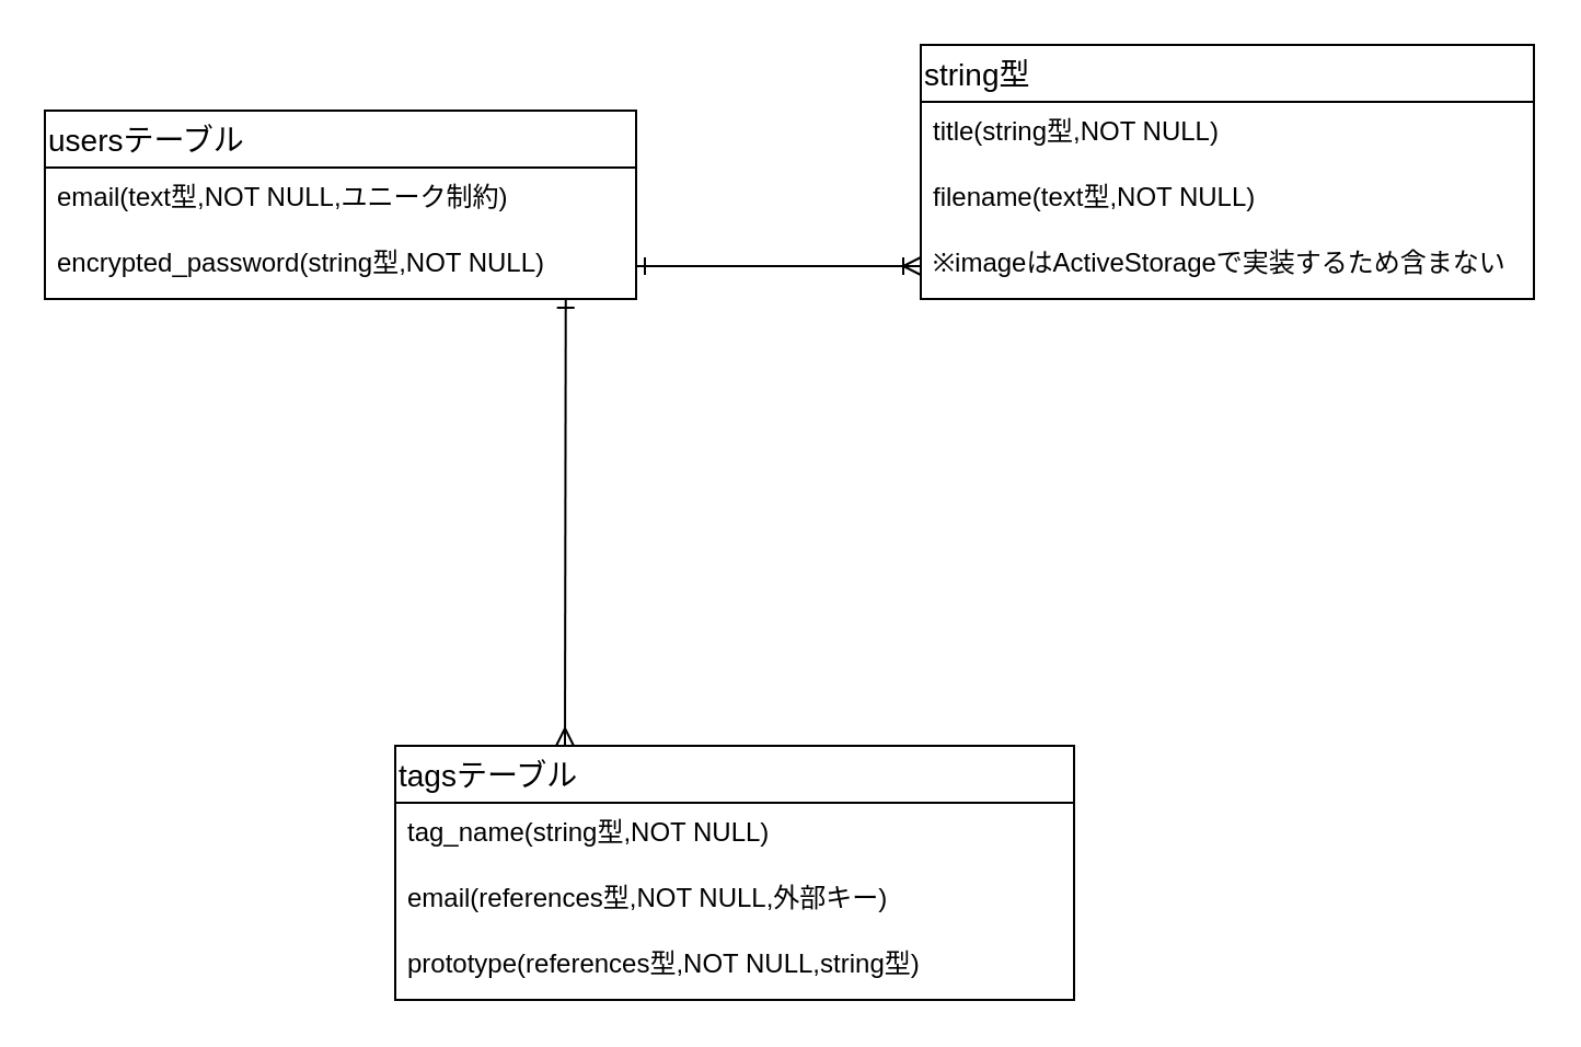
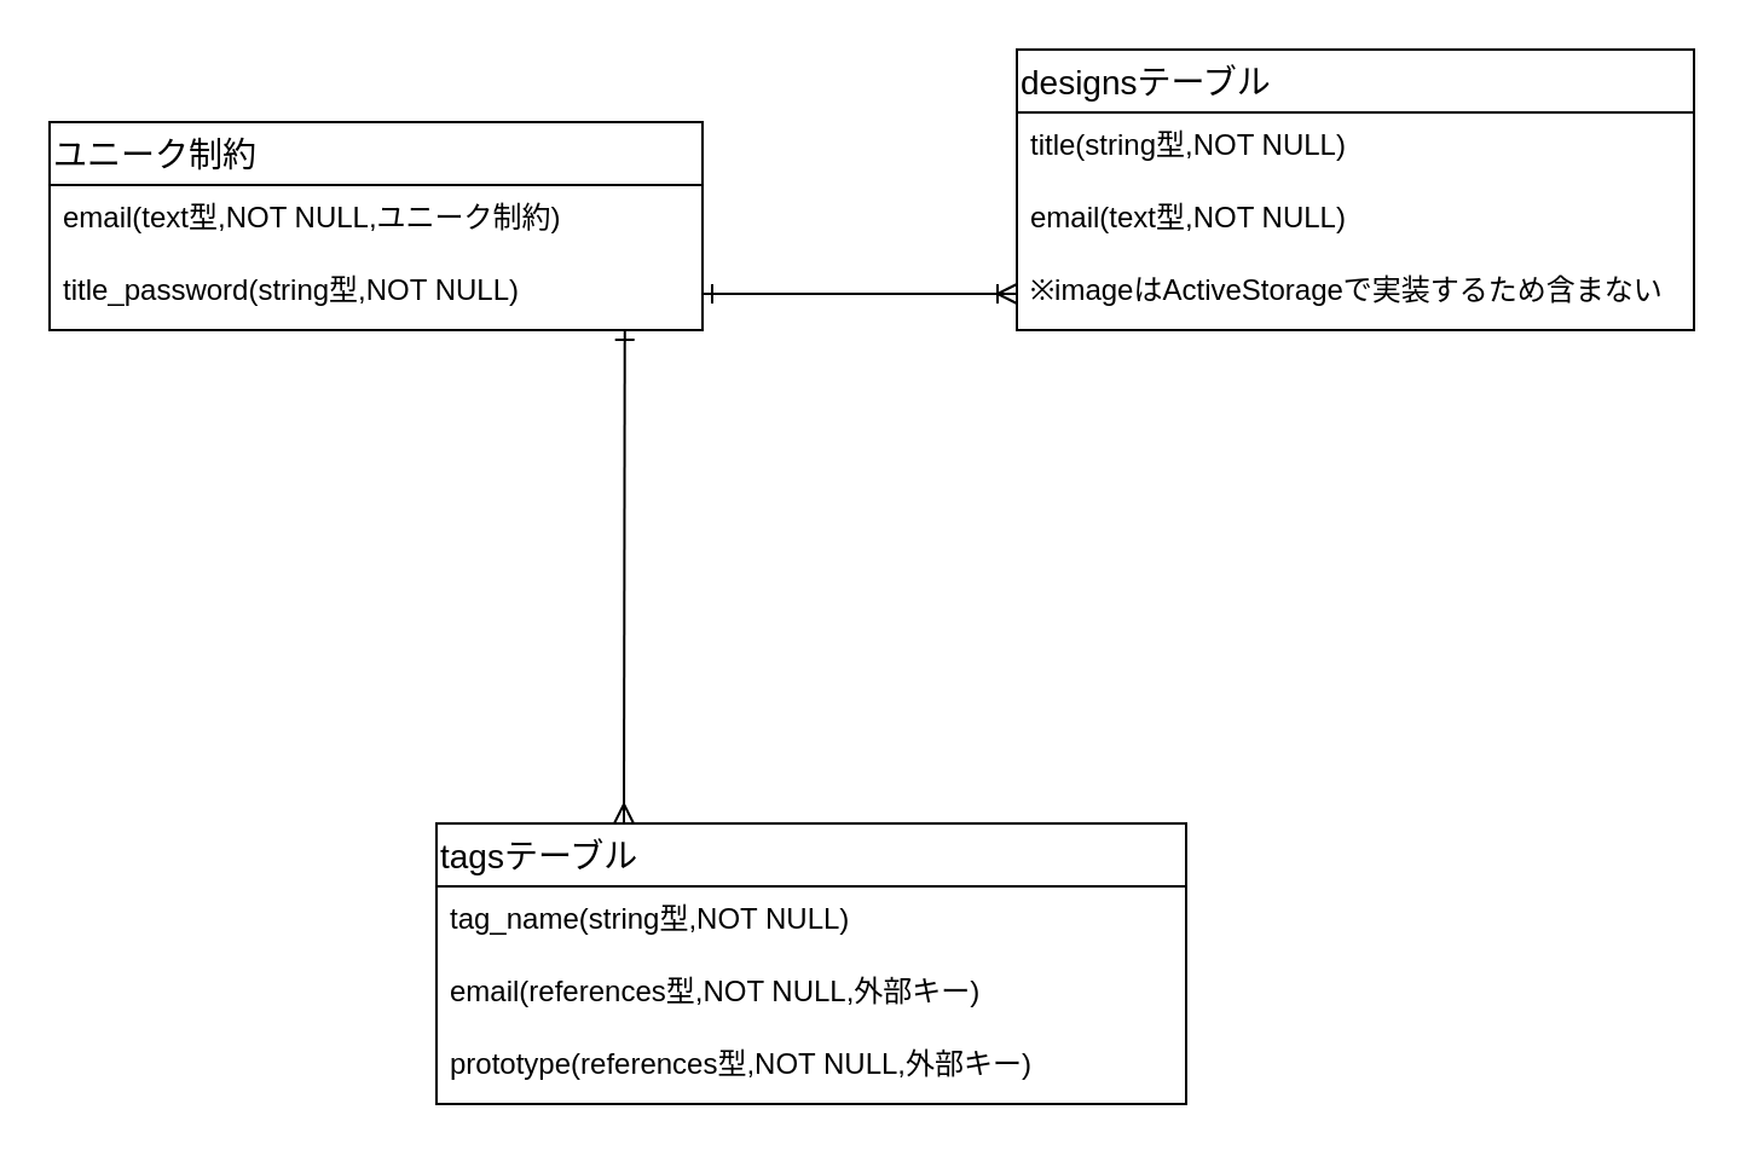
  <mxCell id="0" />
  <mxCell id="1" parent="0" />
- <mxCell id="2" value="usersテーブル" style="swimlane;fontStyle=0;childLayout=stackLayout;horizontal=1;startSize=26;horizontalStack=0;resizeParent=1;resizeParentMax=0;resizeLast=0;collapsible=1;marginBottom=0;align=left;fontSize=14;" parent="1" vertex="1"><mxGeometry x="20" y="50" width="270" height="86" as="geometry" /></mxCell>
+ <mxCell id="2" value="ユニーク制約" style="swimlane;fontStyle=0;childLayout=stackLayout;horizontal=1;startSize=26;horizontalStack=0;resizeParent=1;resizeParentMax=0;resizeLast=0;collapsible=1;marginBottom=0;align=left;fontSize=14;" parent="1" vertex="1"><mxGeometry x="20" y="50" width="270" height="86" as="geometry" /></mxCell>
  <mxCell id="3" value="email(text型,NOT NULL,ユニーク制約)" style="text;strokeColor=none;fillColor=none;spacingLeft=4;spacingRight=4;overflow=hidden;rotatable=0;points=[[0,0.5],[1,0.5]];portConstraint=eastwest;fontSize=12;" parent="2" vertex="1"><mxGeometry y="26" width="270" height="30" as="geometry" /></mxCell>
- <mxCell id="4" value="encrypted_password(string型,NOT NULL)" style="text;strokeColor=none;fillColor=none;spacingLeft=4;spacingRight=4;overflow=hidden;rotatable=0;points=[[0,0.5],[1,0.5]];portConstraint=eastwest;fontSize=12;" parent="2" vertex="1"><mxGeometry y="56" width="270" height="30" as="geometry" /></mxCell>
- <mxCell id="5" value="string型" style="swimlane;fontStyle=0;childLayout=stackLayout;horizontal=1;startSize=26;horizontalStack=0;resizeParent=1;resizeParentMax=0;resizeLast=0;collapsible=1;marginBottom=0;align=left;fontSize=14;" parent="1" vertex="1"><mxGeometry x="420" y="20" width="280" height="116" as="geometry" /></mxCell>
+ <mxCell id="4" value="title_password(string型,NOT NULL)" style="text;strokeColor=none;fillColor=none;spacingLeft=4;spacingRight=4;overflow=hidden;rotatable=0;points=[[0,0.5],[1,0.5]];portConstraint=eastwest;fontSize=12;" parent="2" vertex="1"><mxGeometry y="56" width="270" height="30" as="geometry" /></mxCell>
+ <mxCell id="5" value="designsテーブル" style="swimlane;fontStyle=0;childLayout=stackLayout;horizontal=1;startSize=26;horizontalStack=0;resizeParent=1;resizeParentMax=0;resizeLast=0;collapsible=1;marginBottom=0;align=left;fontSize=14;" parent="1" vertex="1"><mxGeometry x="420" y="20" width="280" height="116" as="geometry" /></mxCell>
  <mxCell id="6" value="title(string型,NOT NULL)" style="text;strokeColor=none;fillColor=none;spacingLeft=4;spacingRight=4;overflow=hidden;rotatable=0;points=[[0,0.5],[1,0.5]];portConstraint=eastwest;fontSize=12;" parent="5" vertex="1"><mxGeometry y="26" width="280" height="30" as="geometry" /></mxCell>
- <mxCell id="7" value="filename(text型,NOT NULL)" style="text;strokeColor=none;fillColor=none;spacingLeft=4;spacingRight=4;overflow=hidden;rotatable=0;points=[[0,0.5],[1,0.5]];portConstraint=eastwest;fontSize=12;" parent="5" vertex="1"><mxGeometry y="56" width="280" height="30" as="geometry" /></mxCell>
+ <mxCell id="7" value="email(text型,NOT NULL)" style="text;strokeColor=none;fillColor=none;spacingLeft=4;spacingRight=4;overflow=hidden;rotatable=0;points=[[0,0.5],[1,0.5]];portConstraint=eastwest;fontSize=12;" parent="5" vertex="1"><mxGeometry y="56" width="280" height="30" as="geometry" /></mxCell>
  <mxCell id="8" value="※imageはActiveStorageで実装するため含まない" style="text;strokeColor=none;fillColor=none;spacingLeft=4;spacingRight=4;overflow=hidden;rotatable=0;points=[[0,0.5],[1,0.5]];portConstraint=eastwest;fontSize=12;" parent="5" vertex="1"><mxGeometry y="86" width="280" height="30" as="geometry" /></mxCell>
  <mxCell id="9" style="edgeStyle=none;html=1;entryX=0.881;entryY=1;entryDx=0;entryDy=0;entryPerimeter=0;exitX=0.25;exitY=0;exitDx=0;exitDy=0;endArrow=ERone;endFill=0;startArrow=ERmany;startFill=0;" parent="1" source="10" edge="1"><mxGeometry relative="1" as="geometry"><mxPoint x="258" y="330" as="sourcePoint" /><mxPoint x="257.87" y="136" as="targetPoint" /></mxGeometry></mxCell>
  <mxCell id="10" value="tagsテーブル" style="swimlane;fontStyle=0;childLayout=stackLayout;horizontal=1;startSize=26;horizontalStack=0;resizeParent=1;resizeParentMax=0;resizeLast=0;collapsible=1;marginBottom=0;align=left;fontSize=14;" parent="1" vertex="1"><mxGeometry x="180" y="340" width="310" height="116" as="geometry" /></mxCell>
  <mxCell id="11" value="tag_name(string型,NOT NULL)" style="text;strokeColor=none;fillColor=none;spacingLeft=4;spacingRight=4;overflow=hidden;rotatable=0;points=[[0,0.5],[1,0.5]];portConstraint=eastwest;fontSize=12;" parent="10" vertex="1"><mxGeometry y="26" width="310" height="30" as="geometry" /></mxCell>
  <mxCell id="12" value="email(references型,NOT NULL,外部キー)" style="text;strokeColor=none;fillColor=none;spacingLeft=4;spacingRight=4;overflow=hidden;rotatable=0;points=[[0,0.5],[1,0.5]];portConstraint=eastwest;fontSize=12;" parent="10" vertex="1"><mxGeometry y="56" width="310" height="30" as="geometry" /></mxCell>
- <mxCell id="13" value="prototype(references型,NOT NULL,string型)" style="text;strokeColor=none;fillColor=none;spacingLeft=4;spacingRight=4;overflow=hidden;rotatable=0;points=[[0,0.5],[1,0.5]];portConstraint=eastwest;fontSize=12;" parent="10" vertex="1"><mxGeometry y="86" width="310" height="30" as="geometry" /></mxCell>
+ <mxCell id="13" value="prototype(references型,NOT NULL,外部キー)" style="text;strokeColor=none;fillColor=none;spacingLeft=4;spacingRight=4;overflow=hidden;rotatable=0;points=[[0,0.5],[1,0.5]];portConstraint=eastwest;fontSize=12;" parent="10" vertex="1"><mxGeometry y="86" width="310" height="30" as="geometry" /></mxCell>
  <mxCell id="14" style="edgeStyle=none;html=1;entryX=1;entryY=0.5;entryDx=0;entryDy=0;startArrow=ERoneToMany;startFill=0;exitX=0;exitY=0.5;exitDx=0;exitDy=0;endArrow=ERone;endFill=0;" parent="1" edge="1"><mxGeometry relative="1" as="geometry"><mxPoint x="420" y="121" as="sourcePoint" /><mxPoint x="290" y="121" as="targetPoint" /></mxGeometry></mxCell>
